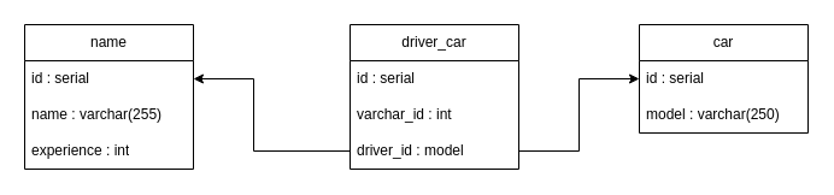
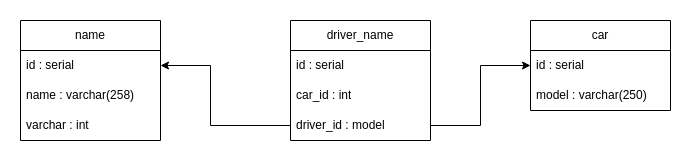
  <mxCell id="0" />
  <mxCell id="1" parent="0" />
  <mxCell id="2" value="car" style="swimlane;fontStyle=0;childLayout=stackLayout;horizontal=1;startSize=30;horizontalStack=0;resizeParent=1;resizeParentMax=0;resizeLast=0;collapsible=1;marginBottom=0;whiteSpace=wrap;html=1;" parent="1" vertex="1"><mxGeometry x="530" y="20" width="140" height="90" as="geometry" /></mxCell>
  <mxCell id="3" value="id : serial" style="text;strokeColor=none;fillColor=none;align=left;verticalAlign=middle;spacingLeft=4;spacingRight=4;overflow=hidden;points=[[0,0.5],[1,0.5]];portConstraint=eastwest;rotatable=0;whiteSpace=wrap;html=1;" parent="2" vertex="1"><mxGeometry y="30" width="140" height="30" as="geometry" /></mxCell>
  <mxCell id="4" value="model : varchar(250)" style="text;strokeColor=none;fillColor=none;align=left;verticalAlign=middle;spacingLeft=4;spacingRight=4;overflow=hidden;points=[[0,0.5],[1,0.5]];portConstraint=eastwest;rotatable=0;whiteSpace=wrap;html=1;" parent="2" vertex="1"><mxGeometry y="60" width="140" height="30" as="geometry" /></mxCell>
  <mxCell id="5" value="name" style="swimlane;fontStyle=0;childLayout=stackLayout;horizontal=1;startSize=30;horizontalStack=0;resizeParent=1;resizeParentMax=0;resizeLast=0;collapsible=1;marginBottom=0;whiteSpace=wrap;html=1;" parent="1" vertex="1"><mxGeometry x="20" y="20" width="140" height="120" as="geometry" /></mxCell>
  <mxCell id="6" value="id : serial" style="text;strokeColor=none;fillColor=none;align=left;verticalAlign=middle;spacingLeft=4;spacingRight=4;overflow=hidden;points=[[0,0.5],[1,0.5]];portConstraint=eastwest;rotatable=0;whiteSpace=wrap;html=1;" parent="5" vertex="1"><mxGeometry y="30" width="140" height="30" as="geometry" /></mxCell>
- <mxCell id="7" value="name : varchar(255)" style="text;strokeColor=none;fillColor=none;align=left;verticalAlign=middle;spacingLeft=4;spacingRight=4;overflow=hidden;points=[[0,0.5],[1,0.5]];portConstraint=eastwest;rotatable=0;whiteSpace=wrap;html=1;" parent="5" vertex="1"><mxGeometry y="60" width="140" height="30" as="geometry" /></mxCell>
- <mxCell id="8" value="experience : int" style="text;strokeColor=none;fillColor=none;align=left;verticalAlign=middle;spacingLeft=4;spacingRight=4;overflow=hidden;points=[[0,0.5],[1,0.5]];portConstraint=eastwest;rotatable=0;whiteSpace=wrap;html=1;" parent="5" vertex="1"><mxGeometry y="90" width="140" height="30" as="geometry" /></mxCell>
- <mxCell id="9" value="driver_car" style="swimlane;fontStyle=0;childLayout=stackLayout;horizontal=1;startSize=30;horizontalStack=0;resizeParent=1;resizeParentMax=0;resizeLast=0;collapsible=1;marginBottom=0;whiteSpace=wrap;html=1;" parent="1" vertex="1"><mxGeometry x="290" y="20" width="140" height="120" as="geometry" /></mxCell>
+ <mxCell id="7" value="name : varchar(258)" style="text;strokeColor=none;fillColor=none;align=left;verticalAlign=middle;spacingLeft=4;spacingRight=4;overflow=hidden;points=[[0,0.5],[1,0.5]];portConstraint=eastwest;rotatable=0;whiteSpace=wrap;html=1;" parent="5" vertex="1"><mxGeometry y="60" width="140" height="30" as="geometry" /></mxCell>
+ <mxCell id="8" value="varchar : int" style="text;strokeColor=none;fillColor=none;align=left;verticalAlign=middle;spacingLeft=4;spacingRight=4;overflow=hidden;points=[[0,0.5],[1,0.5]];portConstraint=eastwest;rotatable=0;whiteSpace=wrap;html=1;" parent="5" vertex="1"><mxGeometry y="90" width="140" height="30" as="geometry" /></mxCell>
+ <mxCell id="9" value="driver_name" style="swimlane;fontStyle=0;childLayout=stackLayout;horizontal=1;startSize=30;horizontalStack=0;resizeParent=1;resizeParentMax=0;resizeLast=0;collapsible=1;marginBottom=0;whiteSpace=wrap;html=1;" parent="1" vertex="1"><mxGeometry x="290" y="20" width="140" height="120" as="geometry" /></mxCell>
  <mxCell id="10" value="id : serial" style="text;strokeColor=none;fillColor=none;align=left;verticalAlign=middle;spacingLeft=4;spacingRight=4;overflow=hidden;points=[[0,0.5],[1,0.5]];portConstraint=eastwest;rotatable=0;whiteSpace=wrap;html=1;" parent="9" vertex="1"><mxGeometry y="30" width="140" height="30" as="geometry" /></mxCell>
- <mxCell id="11" value="varchar_id : int" style="text;strokeColor=none;fillColor=none;align=left;verticalAlign=middle;spacingLeft=4;spacingRight=4;overflow=hidden;points=[[0,0.5],[1,0.5]];portConstraint=eastwest;rotatable=0;whiteSpace=wrap;html=1;" parent="9" vertex="1"><mxGeometry y="60" width="140" height="30" as="geometry" /></mxCell>
+ <mxCell id="11" value="car_id : int" style="text;strokeColor=none;fillColor=none;align=left;verticalAlign=middle;spacingLeft=4;spacingRight=4;overflow=hidden;points=[[0,0.5],[1,0.5]];portConstraint=eastwest;rotatable=0;whiteSpace=wrap;html=1;" parent="9" vertex="1"><mxGeometry y="60" width="140" height="30" as="geometry" /></mxCell>
  <mxCell id="12" value="driver_id : model" style="text;strokeColor=none;fillColor=none;align=left;verticalAlign=middle;spacingLeft=4;spacingRight=4;overflow=hidden;points=[[0,0.5],[1,0.5]];portConstraint=eastwest;rotatable=0;whiteSpace=wrap;html=1;" parent="9" vertex="1"><mxGeometry y="90" width="140" height="30" as="geometry" /></mxCell>
  <mxCell id="13" style="edgeStyle=orthogonalEdgeStyle;rounded=0;orthogonalLoop=1;jettySize=auto;html=1;exitX=1;exitY=0.5;exitDx=0;exitDy=0;entryX=0;entryY=0.5;entryDx=0;entryDy=0;" parent="1" source="12" target="3" edge="1"><mxGeometry relative="1" as="geometry" /></mxCell>
  <mxCell id="14" style="edgeStyle=orthogonalEdgeStyle;rounded=0;orthogonalLoop=1;jettySize=auto;html=1;exitX=0;exitY=0.5;exitDx=0;exitDy=0;entryX=1;entryY=0.5;entryDx=0;entryDy=0;" parent="1" source="12" target="6" edge="1"><mxGeometry relative="1" as="geometry"><Array as="points"><mxPoint x="210" y="125" /><mxPoint x="210" y="65" /></Array></mxGeometry></mxCell>
